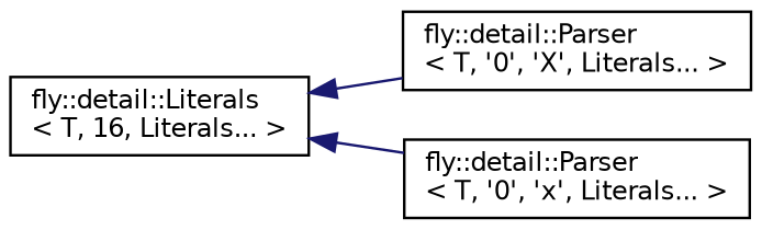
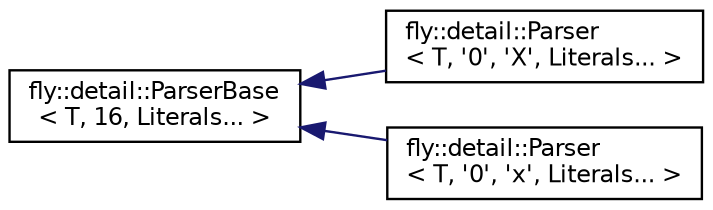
  digraph {
    rankdir=LR
    node [color=black fillcolor=white fontname=Helvetica fontsize=10 shape=record style=filled]
    edge [color=midnightblue dir=back fontname=Helvetica fontsize=10 labelfontname=Helvetica labelfontsize=10 style=solid]
-   n1 [height=0.2 label="fly::detail::Literals\l\< T, 16, Literals... \>" width=0.4]
+   n1 [height=0.2 label="fly::detail::ParserBase\l\< T, 16, Literals... \>" width=0.4]
    n2 [height=0.2 label="fly::detail::Parser\l\< T, '0', 'X', Literals... \>" width=0.4]
    n3 [height=0.2 label="fly::detail::Parser\l\< T, '0', 'x', Literals... \>" width=0.4]
    n1 -> n2
    n1 -> n3
  }
